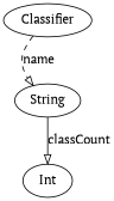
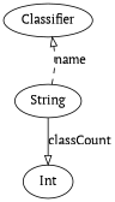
  digraph {
    fontname="PT Serif"
    node [fontname="PT Serif"]
    edge [arrowhead=onormal fontname="PT Serif"]
    n1 [label=Classifier]
    n2 [label=String]
    n3 [label=Int]
-   n1 -> n2 [label=name style=dashed]
+   n2 -> n1 [label=name style=dashed]
    n2 -> n3 [label=classCount style=solid]
  }
